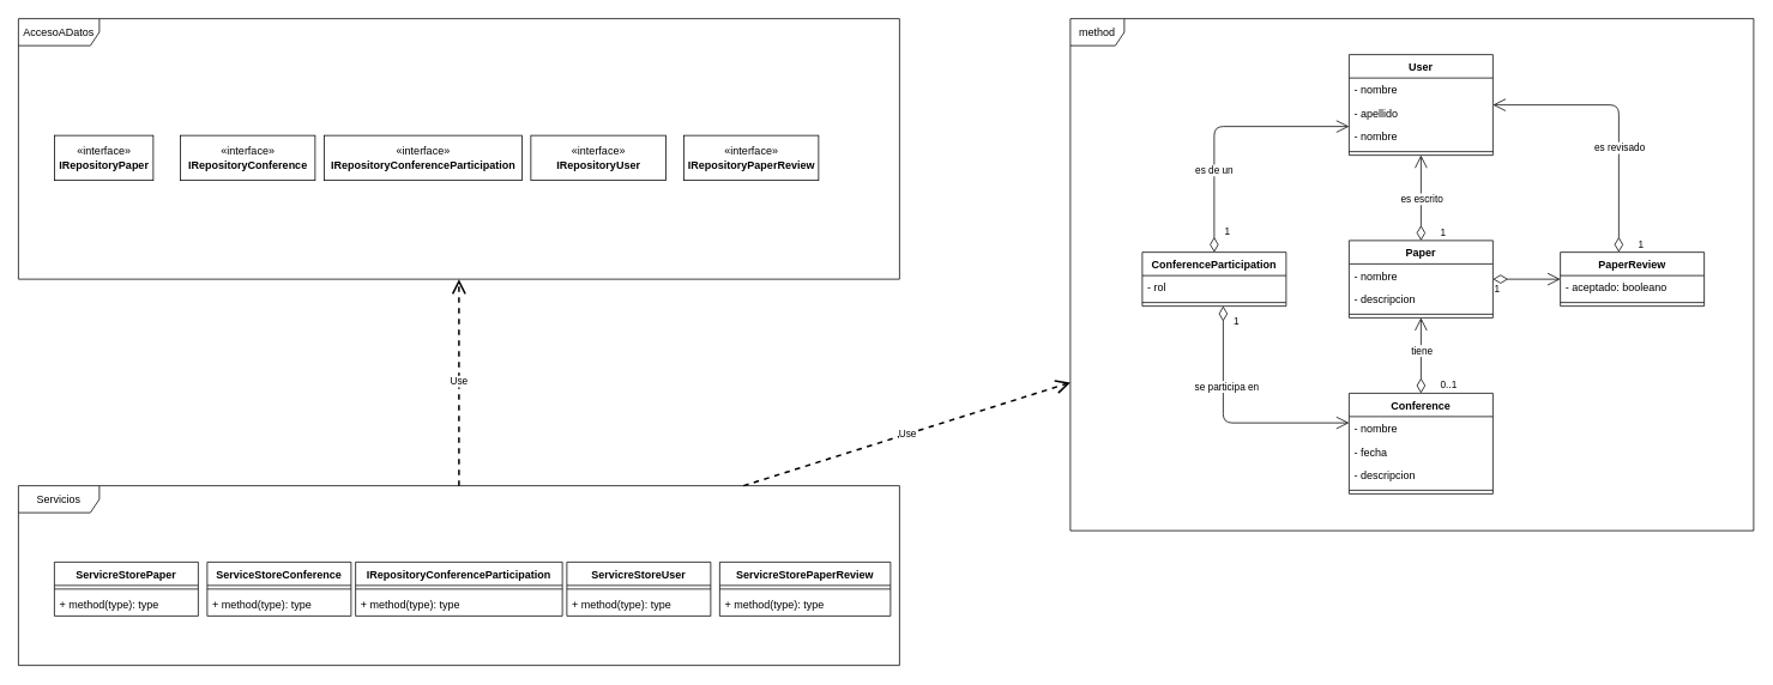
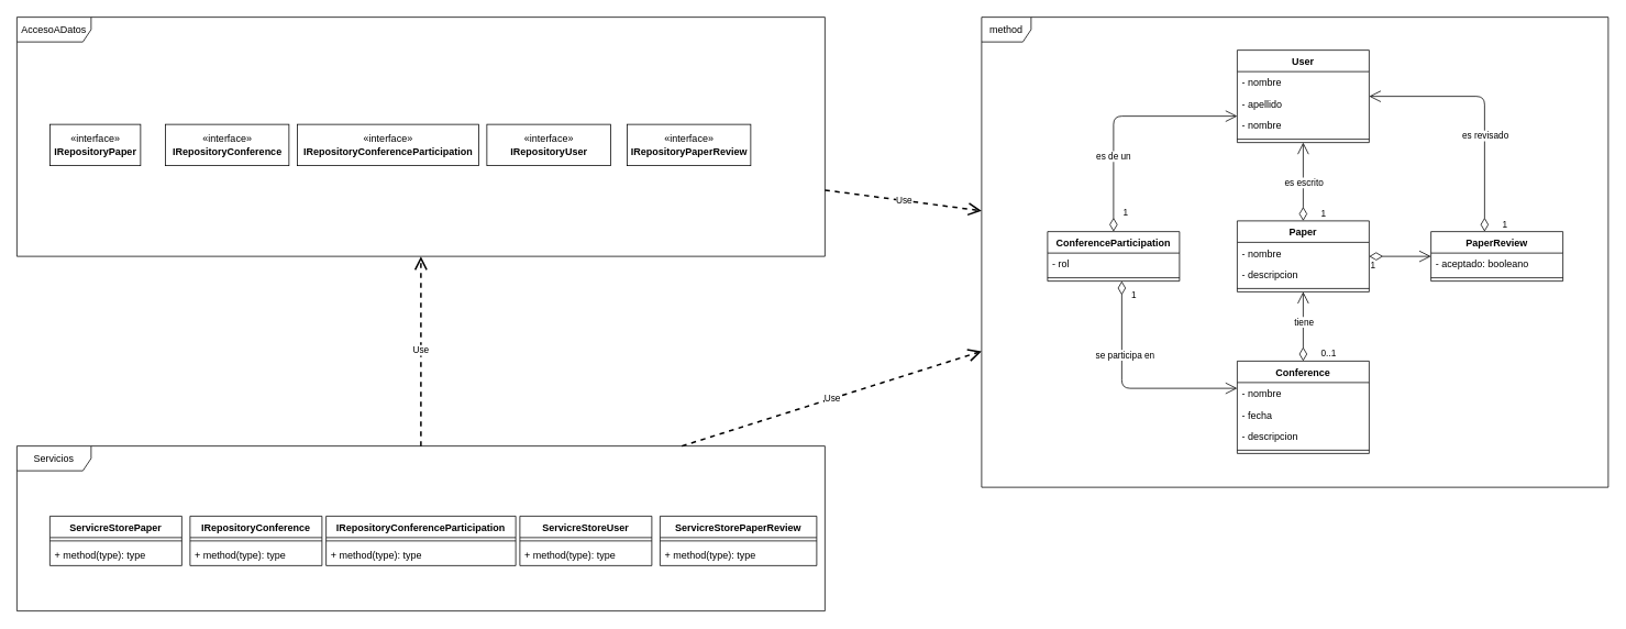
  <mxCell id="0" />
  <mxCell id="1" parent="0" />
  <mxCell id="2" value="User" style="swimlane;fontStyle=1;align=center;verticalAlign=top;childLayout=stackLayout;horizontal=1;startSize=26;horizontalStack=0;resizeParent=1;resizeParentMax=0;resizeLast=0;collapsible=1;marginBottom=0;" parent="1" vertex="1"><mxGeometry x="1500" y="60" width="160" height="112" as="geometry" /></mxCell>
  <mxCell id="3" value="- nombre&#10;" style="text;strokeColor=none;fillColor=none;align=left;verticalAlign=top;spacingLeft=4;spacingRight=4;overflow=hidden;rotatable=0;points=[[0,0.5],[1,0.5]];portConstraint=eastwest;" parent="2" vertex="1"><mxGeometry y="26" width="160" height="26" as="geometry" /></mxCell>
  <mxCell id="4" value="- apellido" style="text;strokeColor=none;fillColor=none;align=left;verticalAlign=top;spacingLeft=4;spacingRight=4;overflow=hidden;rotatable=0;points=[[0,0.5],[1,0.5]];portConstraint=eastwest;" parent="2" vertex="1"><mxGeometry y="52" width="160" height="26" as="geometry" /></mxCell>
  <mxCell id="5" value="- nombre" style="text;strokeColor=none;fillColor=none;align=left;verticalAlign=top;spacingLeft=4;spacingRight=4;overflow=hidden;rotatable=0;points=[[0,0.5],[1,0.5]];portConstraint=eastwest;" parent="2" vertex="1"><mxGeometry y="78" width="160" height="26" as="geometry" /></mxCell>
  <mxCell id="6" value="" style="line;strokeWidth=1;fillColor=none;align=left;verticalAlign=middle;spacingTop=-1;spacingLeft=3;spacingRight=3;rotatable=0;labelPosition=right;points=[];portConstraint=eastwest;strokeColor=inherit;" parent="2" vertex="1"><mxGeometry y="104" width="160" height="8" as="geometry" /></mxCell>
  <mxCell id="7" value="Paper" style="swimlane;fontStyle=1;align=center;verticalAlign=top;childLayout=stackLayout;horizontal=1;startSize=26;horizontalStack=0;resizeParent=1;resizeParentMax=0;resizeLast=0;collapsible=1;marginBottom=0;" parent="1" vertex="1"><mxGeometry x="1500" y="267" width="160" height="86" as="geometry" /></mxCell>
  <mxCell id="8" value="- nombre" style="text;strokeColor=none;fillColor=none;align=left;verticalAlign=top;spacingLeft=4;spacingRight=4;overflow=hidden;rotatable=0;points=[[0,0.5],[1,0.5]];portConstraint=eastwest;" parent="7" vertex="1"><mxGeometry y="26" width="160" height="26" as="geometry" /></mxCell>
  <mxCell id="9" value="- descripcion" style="text;strokeColor=none;fillColor=none;align=left;verticalAlign=top;spacingLeft=4;spacingRight=4;overflow=hidden;rotatable=0;points=[[0,0.5],[1,0.5]];portConstraint=eastwest;" vertex="1" parent="7"><mxGeometry y="52" width="160" height="26" as="geometry" /></mxCell>
  <mxCell id="10" value="" style="line;strokeWidth=1;fillColor=none;align=left;verticalAlign=middle;spacingTop=-1;spacingLeft=3;spacingRight=3;rotatable=0;labelPosition=right;points=[];portConstraint=eastwest;strokeColor=inherit;" parent="7" vertex="1"><mxGeometry y="78" width="160" height="8" as="geometry" /></mxCell>
  <mxCell id="11" value="Conference" style="swimlane;fontStyle=1;align=center;verticalAlign=top;childLayout=stackLayout;horizontal=1;startSize=26;horizontalStack=0;resizeParent=1;resizeParentMax=0;resizeLast=0;collapsible=1;marginBottom=0;" parent="1" vertex="1"><mxGeometry x="1500" y="437" width="160" height="112" as="geometry" /></mxCell>
  <mxCell id="12" value="- nombre" style="text;strokeColor=none;fillColor=none;align=left;verticalAlign=top;spacingLeft=4;spacingRight=4;overflow=hidden;rotatable=0;points=[[0,0.5],[1,0.5]];portConstraint=eastwest;" parent="11" vertex="1"><mxGeometry y="26" width="160" height="26" as="geometry" /></mxCell>
  <mxCell id="13" value="- fecha" style="text;strokeColor=none;fillColor=none;align=left;verticalAlign=top;spacingLeft=4;spacingRight=4;overflow=hidden;rotatable=0;points=[[0,0.5],[1,0.5]];portConstraint=eastwest;" vertex="1" parent="11"><mxGeometry y="52" width="160" height="26" as="geometry" /></mxCell>
  <mxCell id="14" value="- descripcion" style="text;strokeColor=none;fillColor=none;align=left;verticalAlign=top;spacingLeft=4;spacingRight=4;overflow=hidden;rotatable=0;points=[[0,0.5],[1,0.5]];portConstraint=eastwest;" vertex="1" parent="11"><mxGeometry y="78" width="160" height="26" as="geometry" /></mxCell>
  <mxCell id="15" value="" style="line;strokeWidth=1;fillColor=none;align=left;verticalAlign=middle;spacingTop=-1;spacingLeft=3;spacingRight=3;rotatable=0;labelPosition=right;points=[];portConstraint=eastwest;strokeColor=inherit;" parent="11" vertex="1"><mxGeometry y="104" width="160" height="8" as="geometry" /></mxCell>
  <mxCell id="16" value="PaperReview" style="swimlane;fontStyle=1;align=center;verticalAlign=top;childLayout=stackLayout;horizontal=1;startSize=26;horizontalStack=0;resizeParent=1;resizeParentMax=0;resizeLast=0;collapsible=1;marginBottom=0;" parent="1" vertex="1"><mxGeometry x="1735" y="280" width="160" height="60" as="geometry" /></mxCell>
  <mxCell id="17" value="- aceptado: booleano" style="text;strokeColor=none;fillColor=none;align=left;verticalAlign=top;spacingLeft=4;spacingRight=4;overflow=hidden;rotatable=0;points=[[0,0.5],[1,0.5]];portConstraint=eastwest;" parent="16" vertex="1"><mxGeometry y="26" width="160" height="26" as="geometry" /></mxCell>
  <mxCell id="18" value="" style="line;strokeWidth=1;fillColor=none;align=left;verticalAlign=middle;spacingTop=-1;spacingLeft=3;spacingRight=3;rotatable=0;labelPosition=right;points=[];portConstraint=eastwest;strokeColor=inherit;" parent="16" vertex="1"><mxGeometry y="52" width="160" height="8" as="geometry" /></mxCell>
  <mxCell id="19" value="ConferenceParticipation&#10;" style="swimlane;fontStyle=1;align=center;verticalAlign=top;childLayout=stackLayout;horizontal=1;startSize=26;horizontalStack=0;resizeParent=1;resizeParentMax=0;resizeLast=0;collapsible=1;marginBottom=0;" vertex="1" parent="1"><mxGeometry x="1270" y="280" width="160" height="60" as="geometry" /></mxCell>
  <mxCell id="20" value="- rol" style="text;strokeColor=none;fillColor=none;align=left;verticalAlign=top;spacingLeft=4;spacingRight=4;overflow=hidden;rotatable=0;points=[[0,0.5],[1,0.5]];portConstraint=eastwest;" vertex="1" parent="19"><mxGeometry y="26" width="160" height="26" as="geometry" /></mxCell>
  <mxCell id="21" value="" style="line;strokeWidth=1;fillColor=none;align=left;verticalAlign=middle;spacingTop=-1;spacingLeft=3;spacingRight=3;rotatable=0;labelPosition=right;points=[];portConstraint=eastwest;strokeColor=inherit;" vertex="1" parent="19"><mxGeometry y="52" width="160" height="8" as="geometry" /></mxCell>
  <mxCell id="22" value="1" style="endArrow=open;html=1;endSize=12;startArrow=diamondThin;startSize=14;startFill=0;edgeStyle=orthogonalEdgeStyle;align=left;verticalAlign=bottom;" edge="1" parent="1" source="19" target="11"><mxGeometry x="-0.81" y="10" relative="1" as="geometry"><mxPoint x="1260" y="550" as="sourcePoint" /><mxPoint x="1420" y="550" as="targetPoint" /><Array as="points"><mxPoint x="1360" y="470" /></Array><mxPoint as="offset" /></mxGeometry></mxCell>
  <mxCell id="23" value="se participa en" style="edgeLabel;html=1;align=center;verticalAlign=middle;resizable=0;points=[];" vertex="1" connectable="0" parent="22"><mxGeometry x="-0.344" y="3" relative="1" as="geometry"><mxPoint as="offset" /></mxGeometry></mxCell>
  <mxCell id="24" value="1" style="endArrow=open;html=1;endSize=12;startArrow=diamondThin;startSize=14;startFill=0;edgeStyle=orthogonalEdgeStyle;align=left;verticalAlign=bottom;" edge="1" parent="1" source="19" target="2"><mxGeometry x="-0.905" y="-10" relative="1" as="geometry"><mxPoint x="1370" y="388" as="sourcePoint" /><mxPoint x="1510" y="480" as="targetPoint" /><Array as="points"><mxPoint x="1350" y="140" /></Array><mxPoint as="offset" /></mxGeometry></mxCell>
  <mxCell id="25" value="es de un" style="edgeLabel;html=1;align=center;verticalAlign=middle;resizable=0;points=[];" vertex="1" connectable="0" parent="24"><mxGeometry x="-0.363" y="1" relative="1" as="geometry"><mxPoint as="offset" /></mxGeometry></mxCell>
  <mxCell id="26" value="0..1" style="endArrow=open;html=1;endSize=12;startArrow=diamondThin;startSize=14;startFill=0;edgeStyle=orthogonalEdgeStyle;align=left;verticalAlign=bottom;" edge="1" parent="1" source="11" target="7"><mxGeometry x="-1" y="-20" relative="1" as="geometry"><mxPoint x="1550" y="340" as="sourcePoint" /><mxPoint x="1710" y="340" as="targetPoint" /><mxPoint as="offset" /></mxGeometry></mxCell>
  <mxCell id="27" value="tiene" style="edgeLabel;html=1;align=center;verticalAlign=middle;resizable=0;points=[];" vertex="1" connectable="0" parent="26"><mxGeometry x="0.274" y="-1" relative="1" as="geometry"><mxPoint x="-1" y="6" as="offset" /></mxGeometry></mxCell>
  <mxCell id="28" value="1" style="endArrow=open;html=1;endSize=12;startArrow=diamondThin;startSize=14;startFill=0;edgeStyle=orthogonalEdgeStyle;align=left;verticalAlign=bottom;" edge="1" parent="1" source="7" target="2"><mxGeometry x="-1" y="-20" relative="1" as="geometry"><mxPoint x="1579.58" y="282" as="sourcePoint" /><mxPoint x="1579.58" y="238" as="targetPoint" /><mxPoint as="offset" /></mxGeometry></mxCell>
  <mxCell id="29" value="es escrito" style="edgeLabel;html=1;align=center;verticalAlign=middle;resizable=0;points=[];" vertex="1" connectable="0" parent="28"><mxGeometry x="0.284" y="-2" relative="1" as="geometry"><mxPoint x="-2" y="14" as="offset" /></mxGeometry></mxCell>
  <mxCell id="30" value="&lt;br&gt;1" style="endArrow=open;html=1;endSize=12;startArrow=diamondThin;startSize=14;startFill=0;edgeStyle=orthogonalEdgeStyle;align=left;verticalAlign=bottom;" edge="1" parent="1" source="16" target="2"><mxGeometry x="-1" y="-20" relative="1" as="geometry"><mxPoint x="1770" y="272" as="sourcePoint" /><mxPoint x="1770" y="230" as="targetPoint" /><mxPoint as="offset" /><Array as="points"><mxPoint x="1800" y="116" /></Array></mxGeometry></mxCell>
  <mxCell id="31" value="es revisado" style="edgeLabel;html=1;align=center;verticalAlign=middle;resizable=0;points=[];" vertex="1" connectable="0" parent="30"><mxGeometry x="-0.308" relative="1" as="geometry"><mxPoint y="-12" as="offset" /></mxGeometry></mxCell>
  <mxCell id="32" value="1" style="endArrow=open;html=1;endSize=12;startArrow=diamondThin;startSize=14;startFill=0;edgeStyle=orthogonalEdgeStyle;align=left;verticalAlign=bottom;" edge="1" parent="1" source="7" target="16"><mxGeometry x="-1" y="-20" relative="1" as="geometry"><mxPoint x="1590" y="290" as="sourcePoint" /><mxPoint x="1590" y="182" as="targetPoint" /><mxPoint as="offset" /></mxGeometry></mxCell>
  <mxCell id="33" value="method" style="shape=umlFrame;whiteSpace=wrap;html=1;" vertex="1" parent="1"><mxGeometry x="1190" y="20" width="760" height="570" as="geometry" /></mxCell>
  <mxCell id="34" value="«interface»&lt;br&gt;&lt;b&gt;IRepositoryPaper&lt;/b&gt;" style="html=1;" vertex="1" parent="1"><mxGeometry x="60" y="150" width="110" height="50" as="geometry" /></mxCell>
  <mxCell id="35" value="«interface»&lt;br&gt;&lt;b&gt;IRepositoryConference&lt;br&gt;&lt;/b&gt;" style="html=1;" vertex="1" parent="1"><mxGeometry x="200" y="150" width="150" height="50" as="geometry" /></mxCell>
  <mxCell id="36" value="«interface»&lt;br&gt;&lt;b&gt;IRepositoryUser&lt;br&gt;&lt;/b&gt;" style="html=1;" vertex="1" parent="1"><mxGeometry x="590" y="150" width="150" height="50" as="geometry" /></mxCell>
  <mxCell id="37" value="«interface»&lt;br&gt;&lt;b&gt;IRepositoryPaperReview&lt;br&gt;&lt;/b&gt;" style="html=1;" vertex="1" parent="1"><mxGeometry x="760" y="150" width="150" height="50" as="geometry" /></mxCell>
  <mxCell id="38" value="«interface»&lt;br&gt;&lt;b&gt;IRepositoryConferenceParticipation&lt;br&gt;&lt;/b&gt;" style="html=1;" vertex="1" parent="1"><mxGeometry x="360" y="150" width="220" height="50" as="geometry" /></mxCell>
  <mxCell id="39" value="AccesoADatos" style="shape=umlFrame;whiteSpace=wrap;html=1;width=90;height=30;" vertex="1" parent="1"><mxGeometry x="20" y="20" width="980" height="290" as="geometry" /></mxCell>
  <mxCell id="40" value="Servicios" style="shape=umlFrame;whiteSpace=wrap;html=1;width=90;height=30;" vertex="1" parent="1"><mxGeometry x="20" y="540" width="980" height="200" as="geometry" /></mxCell>
  <mxCell id="41" value="ServicreStorePaper" style="swimlane;fontStyle=1;align=center;verticalAlign=top;childLayout=stackLayout;horizontal=1;startSize=26;horizontalStack=0;resizeParent=1;resizeParentMax=0;resizeLast=0;collapsible=1;marginBottom=0;" vertex="1" parent="1"><mxGeometry x="60" y="625" width="160" height="60" as="geometry" /></mxCell>
  <mxCell id="42" value="" style="line;strokeWidth=1;fillColor=none;align=left;verticalAlign=middle;spacingTop=-1;spacingLeft=3;spacingRight=3;rotatable=0;labelPosition=right;points=[];portConstraint=eastwest;strokeColor=inherit;" vertex="1" parent="41"><mxGeometry y="26" width="160" height="8" as="geometry" /></mxCell>
  <mxCell id="43" value="+ method(type): type" style="text;strokeColor=none;fillColor=none;align=left;verticalAlign=top;spacingLeft=4;spacingRight=4;overflow=hidden;rotatable=0;points=[[0,0.5],[1,0.5]];portConstraint=eastwest;" vertex="1" parent="41"><mxGeometry y="34" width="160" height="26" as="geometry" /></mxCell>
- <mxCell id="44" value="ServiceStoreConference" style="swimlane;fontStyle=1;align=center;verticalAlign=top;childLayout=stackLayout;horizontal=1;startSize=26;horizontalStack=0;resizeParent=1;resizeParentMax=0;resizeLast=0;collapsible=1;marginBottom=0;" vertex="1" parent="1"><mxGeometry x="230" y="625" width="160" height="60" as="geometry" /></mxCell>
+ <mxCell id="44" value="IRepositoryConference" style="swimlane;fontStyle=1;align=center;verticalAlign=top;childLayout=stackLayout;horizontal=1;startSize=26;horizontalStack=0;resizeParent=1;resizeParentMax=0;resizeLast=0;collapsible=1;marginBottom=0;" vertex="1" parent="1"><mxGeometry x="230" y="625" width="160" height="60" as="geometry" /></mxCell>
  <mxCell id="45" value="" style="line;strokeWidth=1;fillColor=none;align=left;verticalAlign=middle;spacingTop=-1;spacingLeft=3;spacingRight=3;rotatable=0;labelPosition=right;points=[];portConstraint=eastwest;strokeColor=inherit;" vertex="1" parent="44"><mxGeometry y="26" width="160" height="8" as="geometry" /></mxCell>
  <mxCell id="46" value="+ method(type): type" style="text;strokeColor=none;fillColor=none;align=left;verticalAlign=top;spacingLeft=4;spacingRight=4;overflow=hidden;rotatable=0;points=[[0,0.5],[1,0.5]];portConstraint=eastwest;" vertex="1" parent="44"><mxGeometry y="34" width="160" height="26" as="geometry" /></mxCell>
  <mxCell id="47" value="IRepositoryConferenceParticipation" style="swimlane;fontStyle=1;align=center;verticalAlign=top;childLayout=stackLayout;horizontal=1;startSize=26;horizontalStack=0;resizeParent=1;resizeParentMax=0;resizeLast=0;collapsible=1;marginBottom=0;" vertex="1" parent="1"><mxGeometry x="395" y="625" width="230" height="60" as="geometry" /></mxCell>
  <mxCell id="48" value="" style="line;strokeWidth=1;fillColor=none;align=left;verticalAlign=middle;spacingTop=-1;spacingLeft=3;spacingRight=3;rotatable=0;labelPosition=right;points=[];portConstraint=eastwest;strokeColor=inherit;" vertex="1" parent="47"><mxGeometry y="26" width="230" height="8" as="geometry" /></mxCell>
  <mxCell id="49" value="+ method(type): type" style="text;strokeColor=none;fillColor=none;align=left;verticalAlign=top;spacingLeft=4;spacingRight=4;overflow=hidden;rotatable=0;points=[[0,0.5],[1,0.5]];portConstraint=eastwest;" vertex="1" parent="47"><mxGeometry y="34" width="230" height="26" as="geometry" /></mxCell>
  <mxCell id="50" value="ServicreStorePaperReview" style="swimlane;fontStyle=1;align=center;verticalAlign=top;childLayout=stackLayout;horizontal=1;startSize=26;horizontalStack=0;resizeParent=1;resizeParentMax=0;resizeLast=0;collapsible=1;marginBottom=0;" vertex="1" parent="1"><mxGeometry x="800" y="625" width="190" height="60" as="geometry" /></mxCell>
  <mxCell id="51" value="" style="line;strokeWidth=1;fillColor=none;align=left;verticalAlign=middle;spacingTop=-1;spacingLeft=3;spacingRight=3;rotatable=0;labelPosition=right;points=[];portConstraint=eastwest;strokeColor=inherit;" vertex="1" parent="50"><mxGeometry y="26" width="190" height="8" as="geometry" /></mxCell>
  <mxCell id="52" value="+ method(type): type" style="text;strokeColor=none;fillColor=none;align=left;verticalAlign=top;spacingLeft=4;spacingRight=4;overflow=hidden;rotatable=0;points=[[0,0.5],[1,0.5]];portConstraint=eastwest;" vertex="1" parent="50"><mxGeometry y="34" width="190" height="26" as="geometry" /></mxCell>
  <mxCell id="53" value="ServicreStoreUser" style="swimlane;fontStyle=1;align=center;verticalAlign=top;childLayout=stackLayout;horizontal=1;startSize=26;horizontalStack=0;resizeParent=1;resizeParentMax=0;resizeLast=0;collapsible=1;marginBottom=0;" vertex="1" parent="1"><mxGeometry x="630" y="625" width="160" height="60" as="geometry" /></mxCell>
  <mxCell id="54" value="" style="line;strokeWidth=1;fillColor=none;align=left;verticalAlign=middle;spacingTop=-1;spacingLeft=3;spacingRight=3;rotatable=0;labelPosition=right;points=[];portConstraint=eastwest;strokeColor=inherit;" vertex="1" parent="53"><mxGeometry y="26" width="160" height="8" as="geometry" /></mxCell>
  <mxCell id="55" value="+ method(type): type" style="text;strokeColor=none;fillColor=none;align=left;verticalAlign=top;spacingLeft=4;spacingRight=4;overflow=hidden;rotatable=0;points=[[0,0.5],[1,0.5]];portConstraint=eastwest;" vertex="1" parent="53"><mxGeometry y="34" width="160" height="26" as="geometry" /></mxCell>
  <mxCell id="56" value="Use" style="endArrow=open;endSize=12;dashed=1;html=1;strokeWidth=2;jumpSize=10;" edge="1" parent="1" source="40" target="39"><mxGeometry x="0.009" width="160" relative="1" as="geometry"><mxPoint x="930" y="390" as="sourcePoint" /><mxPoint x="1090" y="390" as="targetPoint" /><mxPoint as="offset" /></mxGeometry></mxCell>
+ <mxCell id="57" value="Use" style="endArrow=open;endSize=12;dashed=1;html=1;strokeWidth=2;jumpSize=10;" edge="1" parent="1" source="39" target="33"><mxGeometry x="0.009" width="160" relative="1" as="geometry"><mxPoint x="527.212" y="550" as="sourcePoint" /><mxPoint x="522.788" y="320" as="targetPoint" /><mxPoint as="offset" /></mxGeometry></mxCell>
  <mxCell id="58" value="Use" style="endArrow=open;endSize=12;dashed=1;html=1;strokeWidth=2;jumpSize=10;" edge="1" parent="1" source="40" target="33"><mxGeometry x="0.009" width="160" relative="1" as="geometry"><mxPoint x="1010" y="239.717" as="sourcePoint" /><mxPoint x="1200" y="264.811" as="targetPoint" /><mxPoint as="offset" /></mxGeometry></mxCell>
